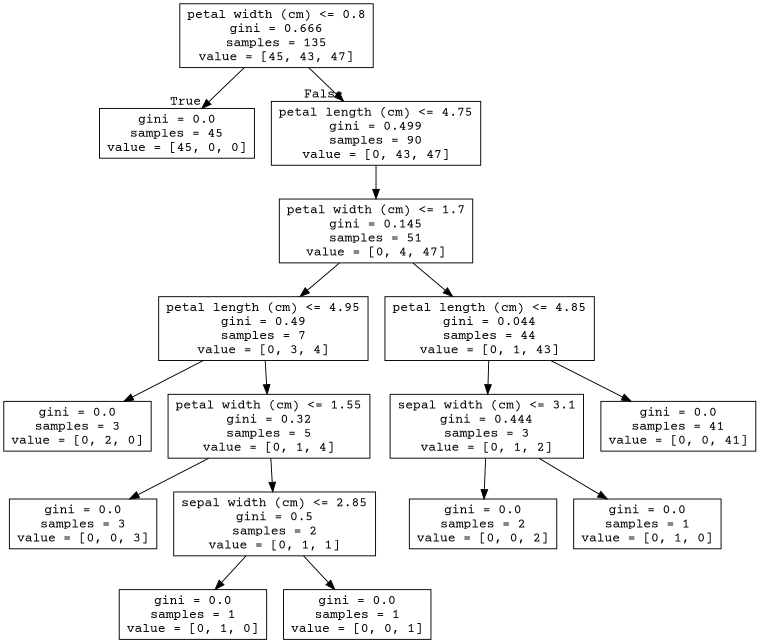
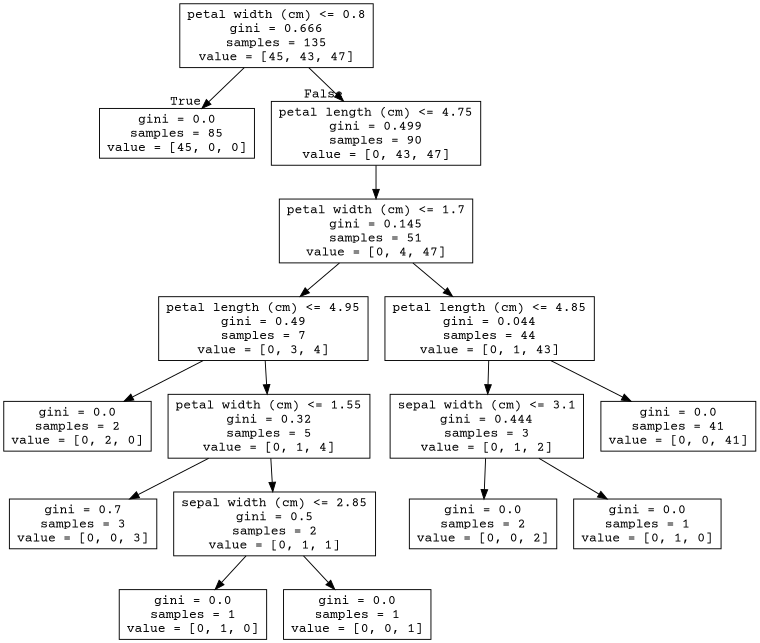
  digraph {
    fontname="Courier Prime"
    node [fontname="Courier Prime" shape=box]
    edge [fontname="Courier Prime"]
    n1 [label="petal width (cm) <= 0.8\ngini = 0.666\nsamples = 135\nvalue = [45, 43, 47]"]
-   n2 [label="gini = 0.0\nsamples = 45\nvalue = [45, 0, 0]"]
+   n2 [label="gini = 0.0\nsamples = 85\nvalue = [45, 0, 0]"]
    n3 [label="petal length (cm) <= 4.75\ngini = 0.499\nsamples = 90\nvalue = [0, 43, 47]"]
    n4 [label="petal width (cm) <= 1.7\ngini = 0.145\nsamples = 51\nvalue = [0, 4, 47]"]
    n5 [label="petal length (cm) <= 4.95\ngini = 0.49\nsamples = 7\nvalue = [0, 3, 4]"]
    n6 [label="petal length (cm) <= 4.85\ngini = 0.044\nsamples = 44\nvalue = [0, 1, 43]"]
-   n7 [label="gini = 0.0\nsamples = 3\nvalue = [0, 2, 0]"]
+   n7 [label="gini = 0.0\nsamples = 2\nvalue = [0, 2, 0]"]
    n8 [label="petal width (cm) <= 1.55\ngini = 0.32\nsamples = 5\nvalue = [0, 1, 4]"]
    n9 [label="sepal width (cm) <= 3.1\ngini = 0.444\nsamples = 3\nvalue = [0, 1, 2]"]
    n10 [label="gini = 0.0\nsamples = 41\nvalue = [0, 0, 41]"]
-   n11 [label="gini = 0.0\nsamples = 3\nvalue = [0, 0, 3]"]
+   n11 [label="gini = 0.7\nsamples = 3\nvalue = [0, 0, 3]"]
    n12 [label="sepal width (cm) <= 2.85\ngini = 0.5\nsamples = 2\nvalue = [0, 1, 1]"]
    n13 [label="gini = 0.0\nsamples = 1\nvalue = [0, 1, 0]"]
    n14 [label="gini = 0.0\nsamples = 1\nvalue = [0, 0, 1]"]
    n15 [label="gini = 0.0\nsamples = 2\nvalue = [0, 0, 2]"]
    n16 [label="gini = 0.0\nsamples = 1\nvalue = [0, 1, 0]"]
    n1 -> n2 [headlabel=True labelangle=45 labeldistance=2.5]
    n1 -> n3 [headlabel=False labelangle=-45 labeldistance=2.5]
    n3 -> n4
    n4 -> n5
    n4 -> n6
    n5 -> n7
    n5 -> n8
    n6 -> n9
    n6 -> n10
    n8 -> n11
    n8 -> n12
    n9 -> n15
    n9 -> n16
    n12 -> n13
    n12 -> n14
  }
